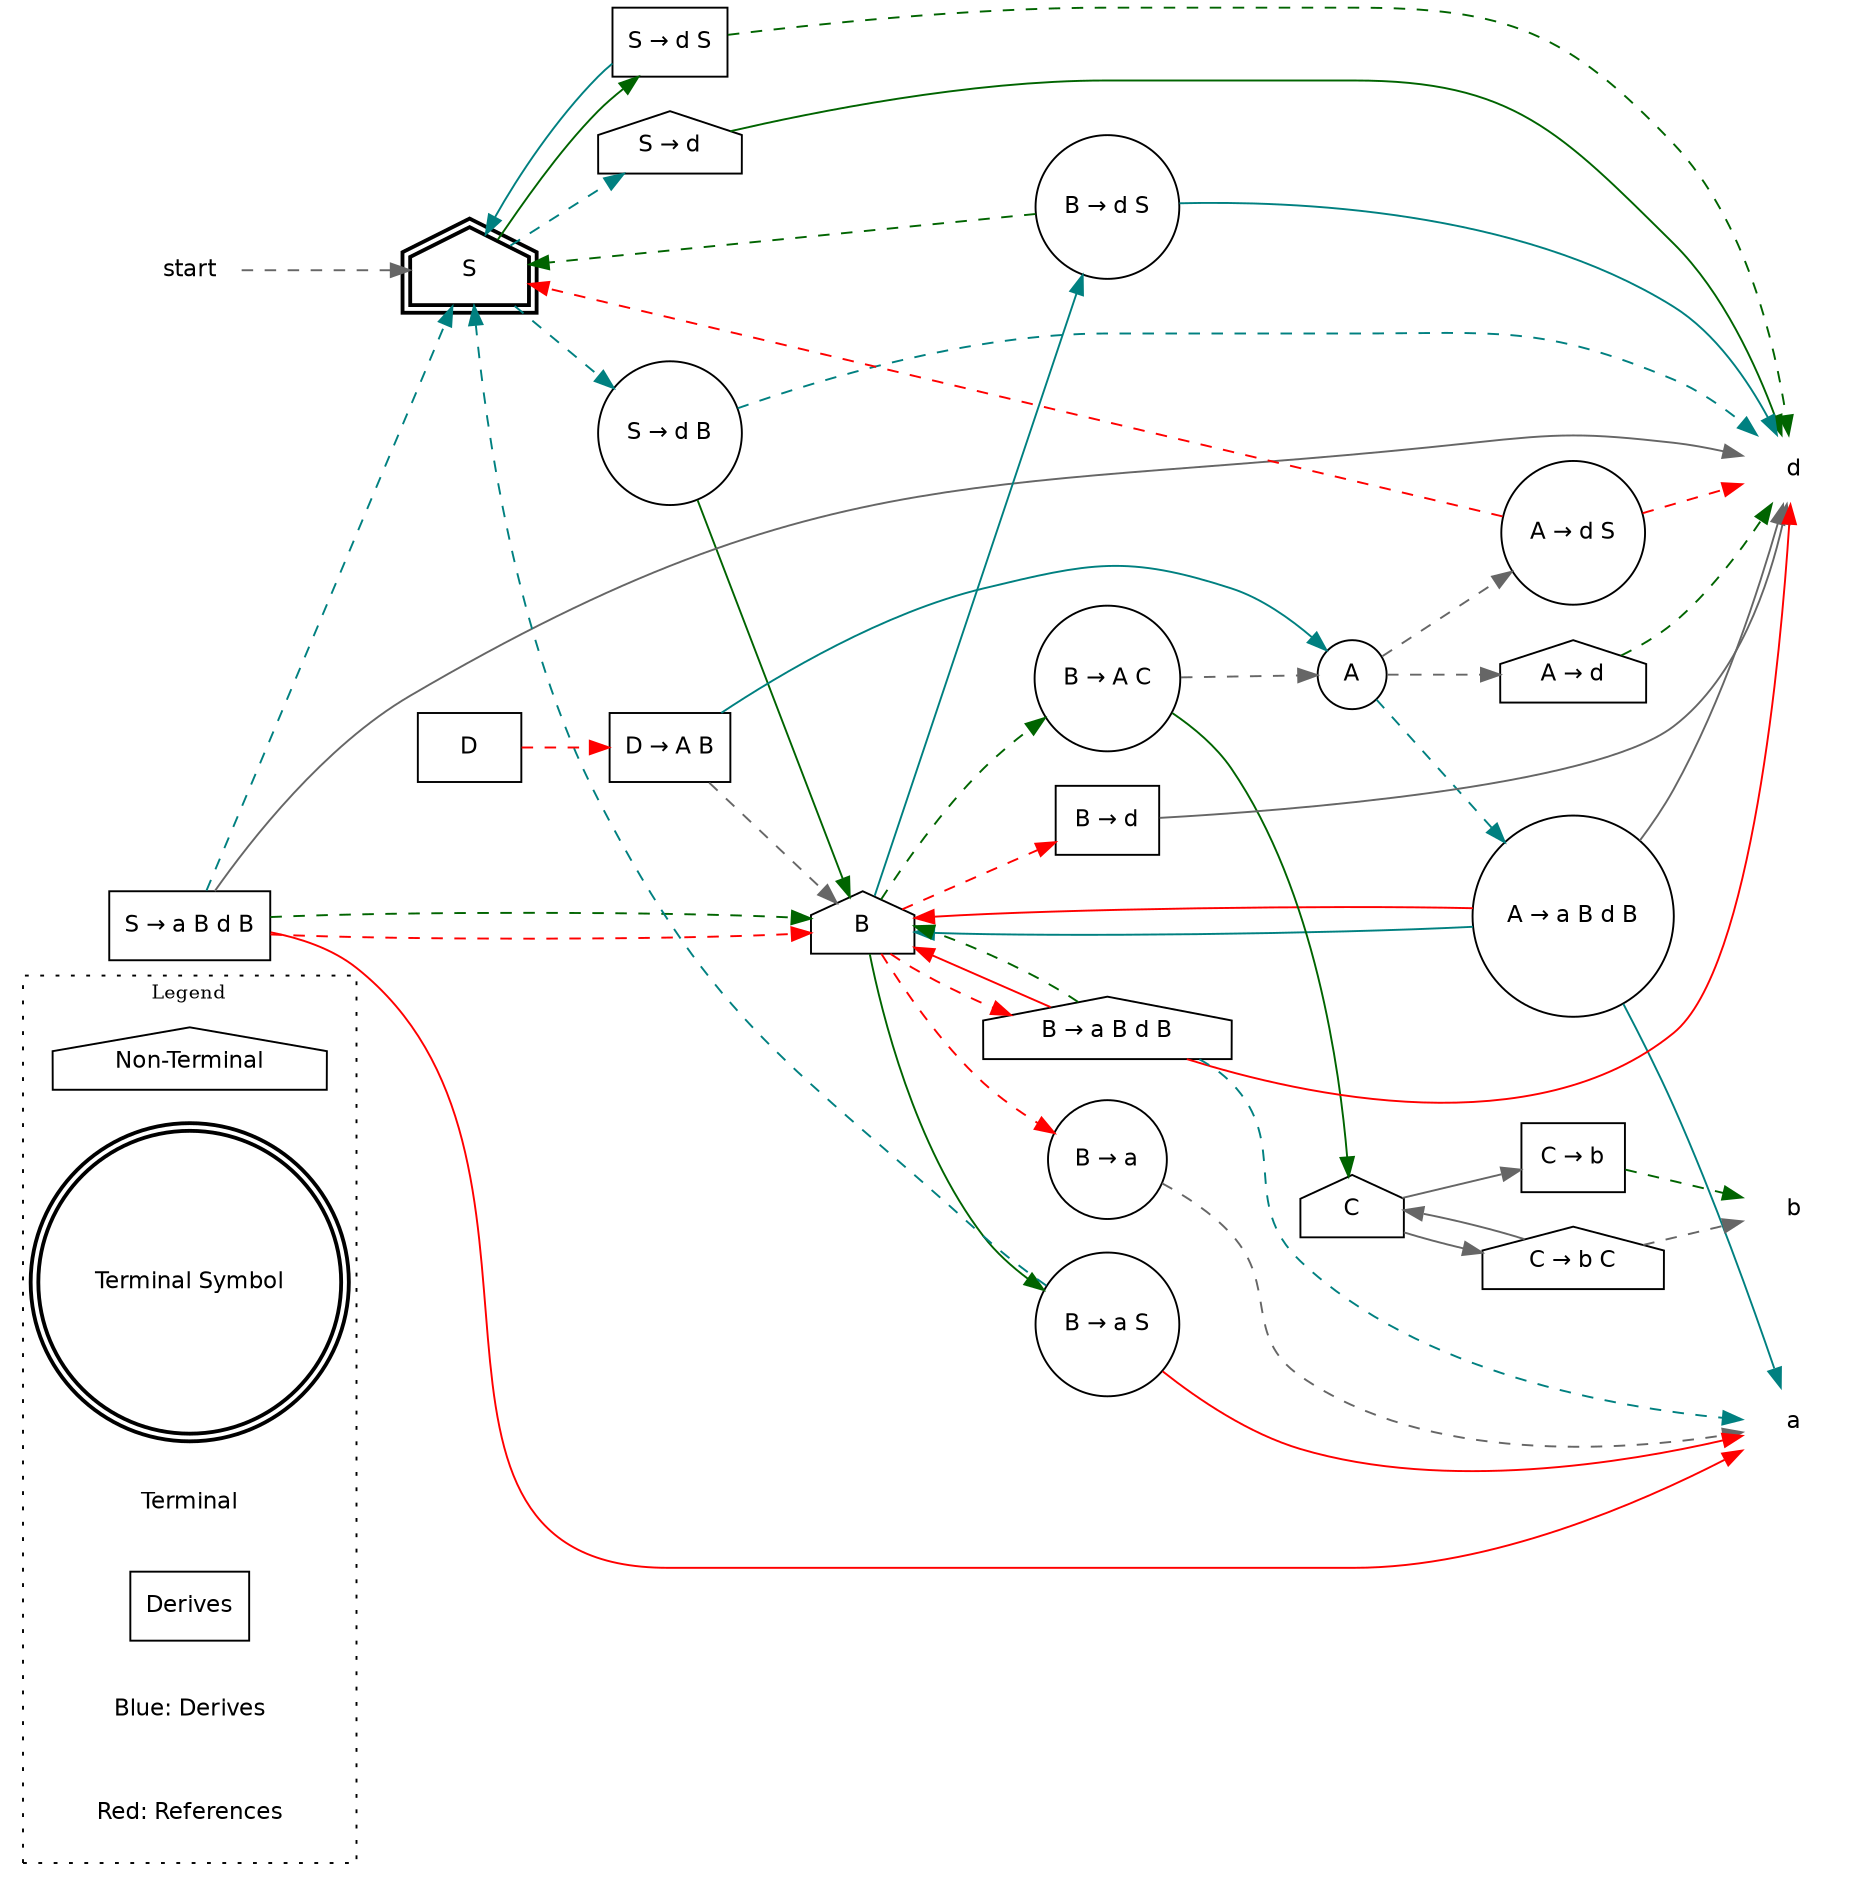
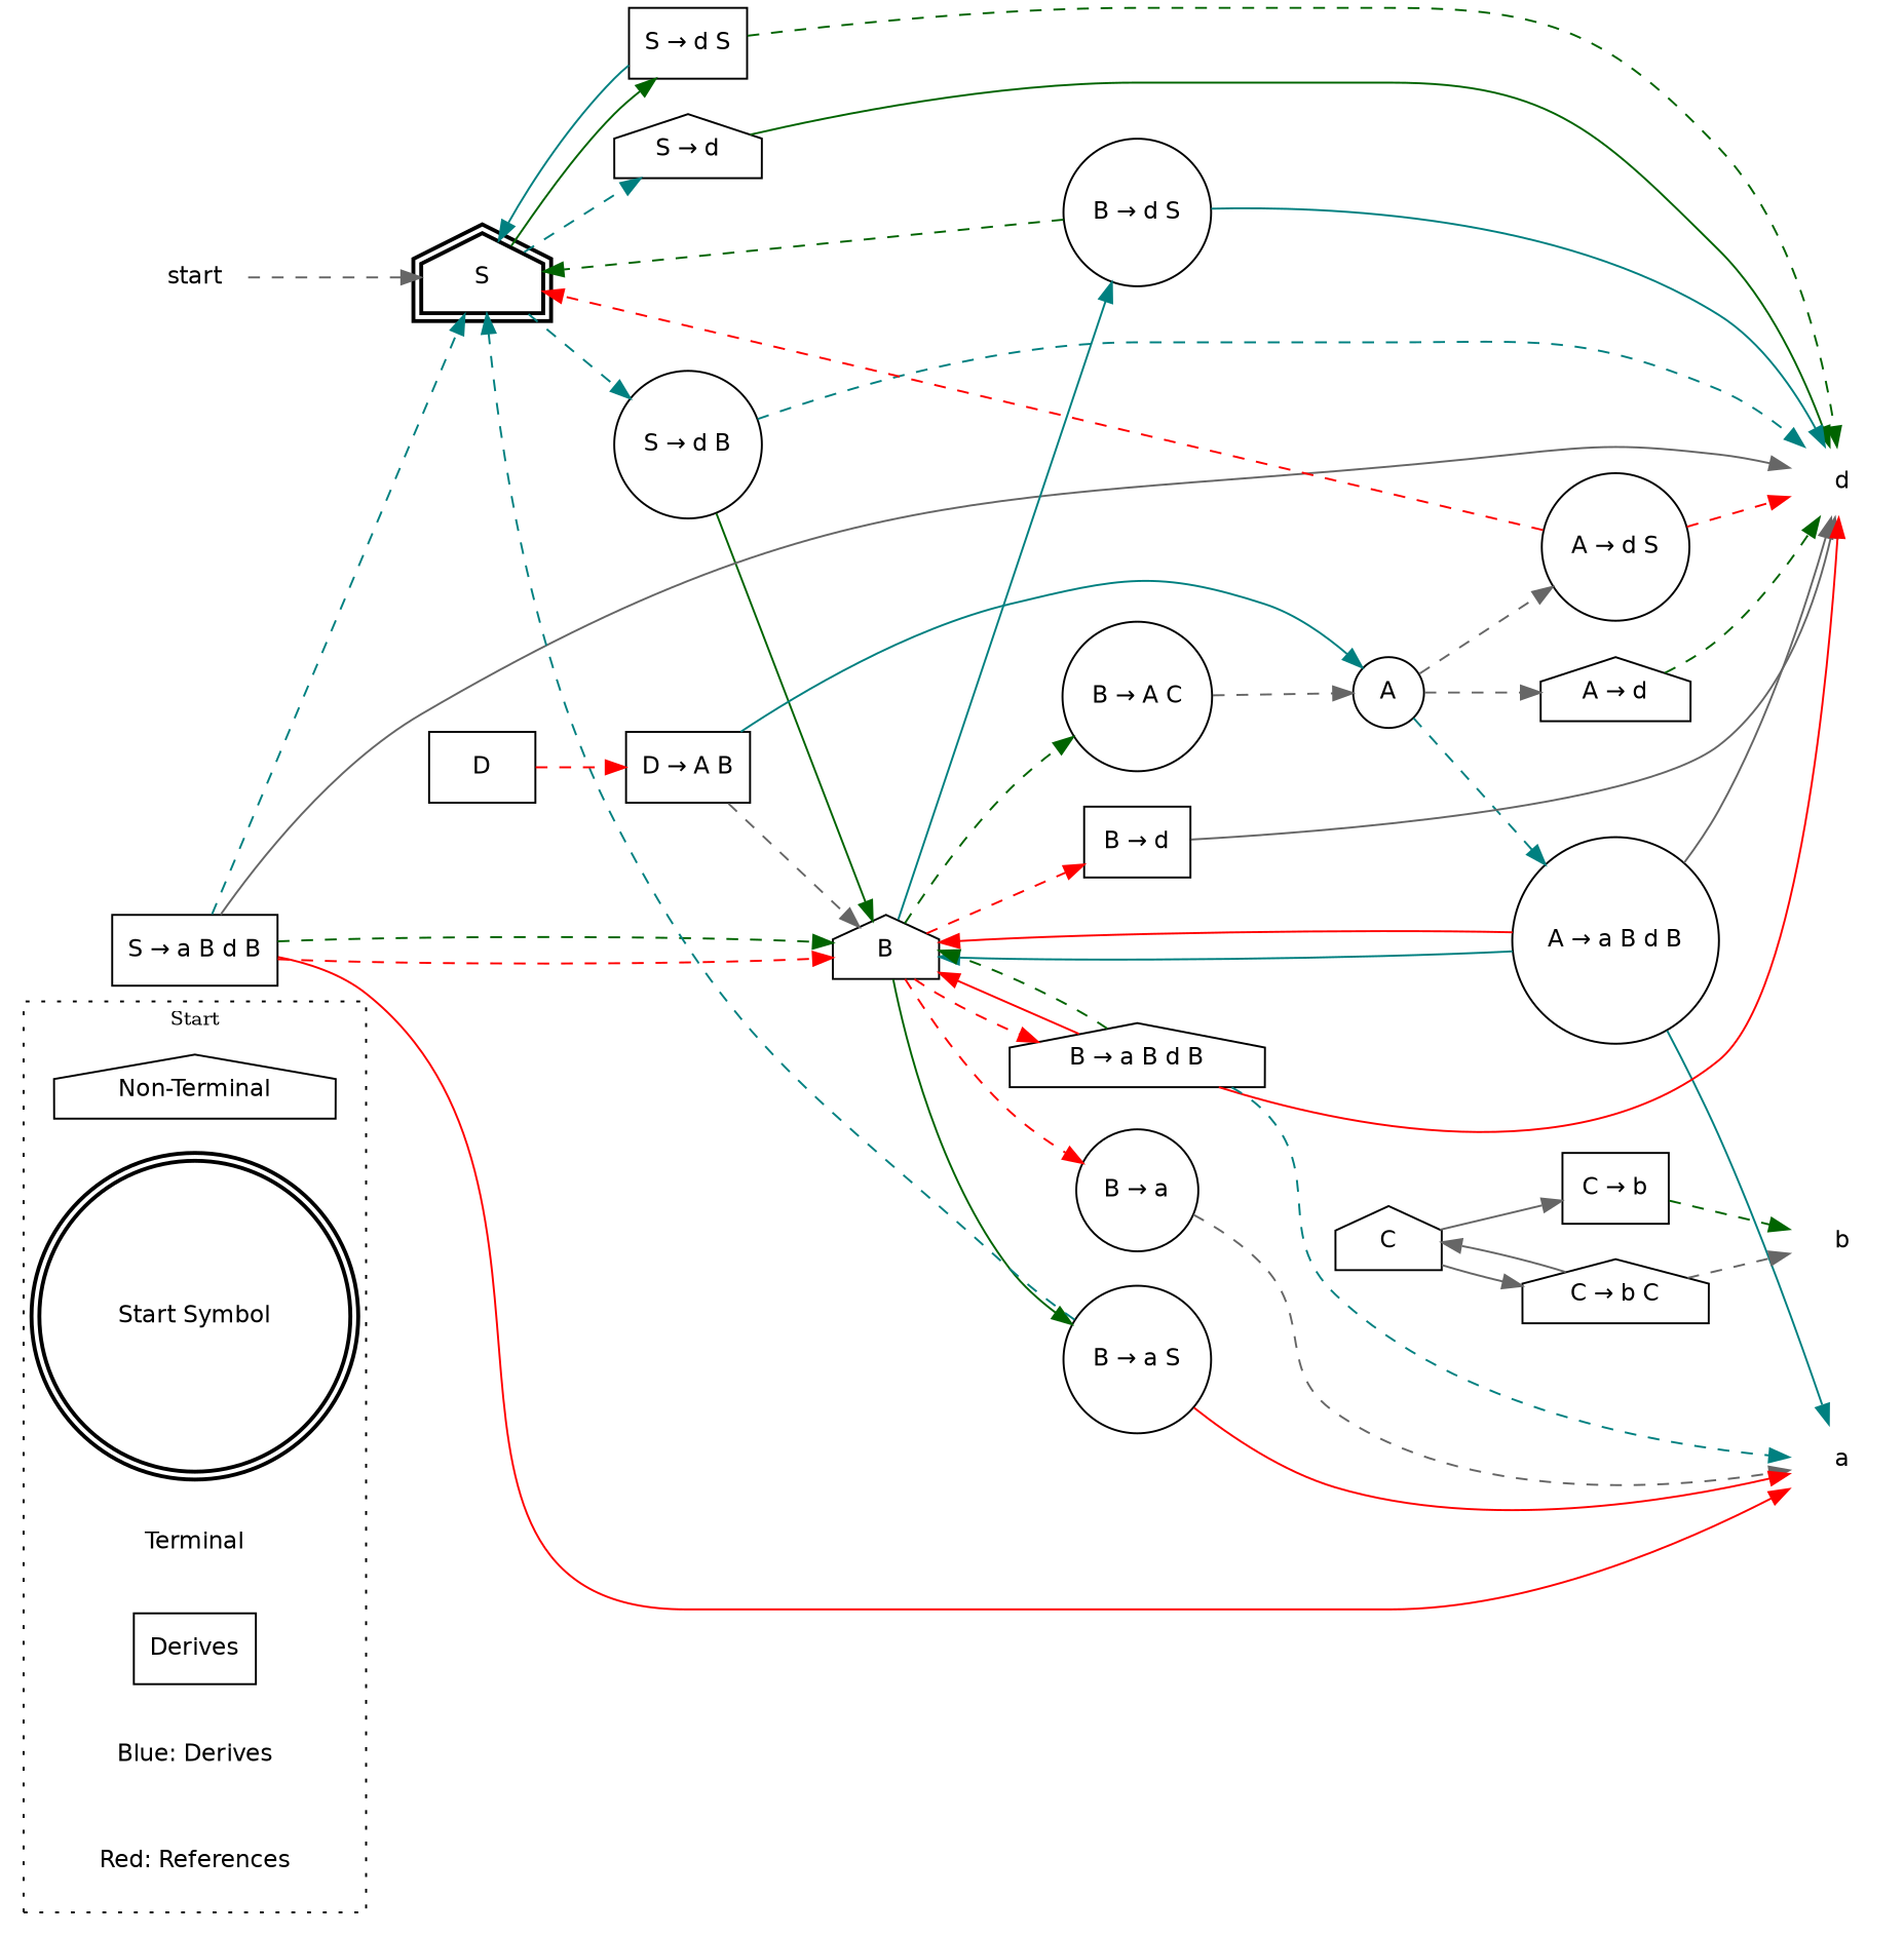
  digraph {
    rankdir=LR
    node [fontname=Helvetica fontsize=12 shape=circle]
    edge [color=gray40 fontname=Helvetica fontsize=10 style=dashed]
    n1 [label="Non-Terminal" shape=house]
-   n2 [label="Terminal Symbol" peripheries=2 style=bold]
+   n2 [label="Start Symbol" peripheries=2 style=bold]
    n3 [label=Terminal shape=plaintext]
    n4 [label=Derives shape=box]
    n5 [label="Blue: Derives" shape=plaintext]
    n6 [label="Red: References" shape=plaintext]
    start [shape=none]
    S [peripheries=2 shape=house style=bold]
    n9 [label="S → d" shape=house]
    n10 [label="S → d S" shape=box]
    n11 [label="S → d B"]
    d [shape=plaintext]
    n13 [label="S → a B d B" shape=box]
    B [shape=house]
    a [shape=plaintext]
    n16 [label="A → d" shape=house]
    A
    n18 [label="A → d S"]
    n19 [label="A → a B d B"]
    n20 [label="B → a"]
    n21 [label="B → a S"]
    n22 [label="B → A C"]
    n23 [label="B → d" shape=box]
    n24 [label="B → d S"]
    n25 [label="B → a B d B" shape=house]
    C [shape=house]
    n27 [label="C → b C" shape=house]
    n28 [label="C → b" shape=box]
    b [shape=plaintext]
    D [shape=box]
    n31 [label="D → A B" shape=box]
    subgraph cluster_1 {
      fontsize=10
-     label=Legend
+     label=Start
      style=dotted
      n1
      n2
      n3
      n4
      n5
      n6
    }
    start -> S
    S -> n9 [color=teal]
    S -> n10 [color=darkgreen style=solid]
    S -> n11 [color=teal]
    n9 -> d [color=darkgreen style=solid]
    n10 -> S [color=teal style=solid]
    n10 -> d [color=darkgreen]
    n11 -> d [color=teal]
    n11 -> B [color=darkgreen style=solid]
    n13 -> S [color=teal]
    n13 -> d [style=solid]
    n13 -> B [color=red]
    n13 -> B [color=darkgreen]
    n13 -> a [color=red style=solid]
    B -> n20 [color=red]
    B -> n21 [color=darkgreen style=solid]
    B -> n22 [color=darkgreen]
    B -> n23 [color=red]
    B -> n24 [color=teal style=solid]
    B -> n25 [color=red]
    n16 -> d [color=darkgreen]
    A -> n16
    A -> n18
    A -> n19 [color=teal]
    n18 -> S [color=red]
    n18 -> d [color=red]
    n19 -> d [style=solid]
    n19 -> B [color=teal style=solid]
    n19 -> B [color=red style=solid]
    n19 -> a [color=teal style=solid]
    n20 -> a
    n21 -> S [color=teal]
    n21 -> a [color=red style=solid]
    n22 -> A
-   n22 -> C [color=darkgreen style=solid]
    n23 -> d [style=solid]
    n24 -> S [color=darkgreen]
    n24 -> d [color=teal style=solid]
    n25 -> d [color=red style=solid]
    n25 -> B [color=red style=solid]
    n25 -> B [color=darkgreen]
    n25 -> a [color=teal]
    C -> n27 [style=solid]
    C -> n28 [style=solid]
    n27 -> C [style=solid]
    n27 -> b
    n28 -> b [color=darkgreen]
    D -> n31 [color=red]
    n31 -> B
    n31 -> A [color=teal style=solid]
  }
